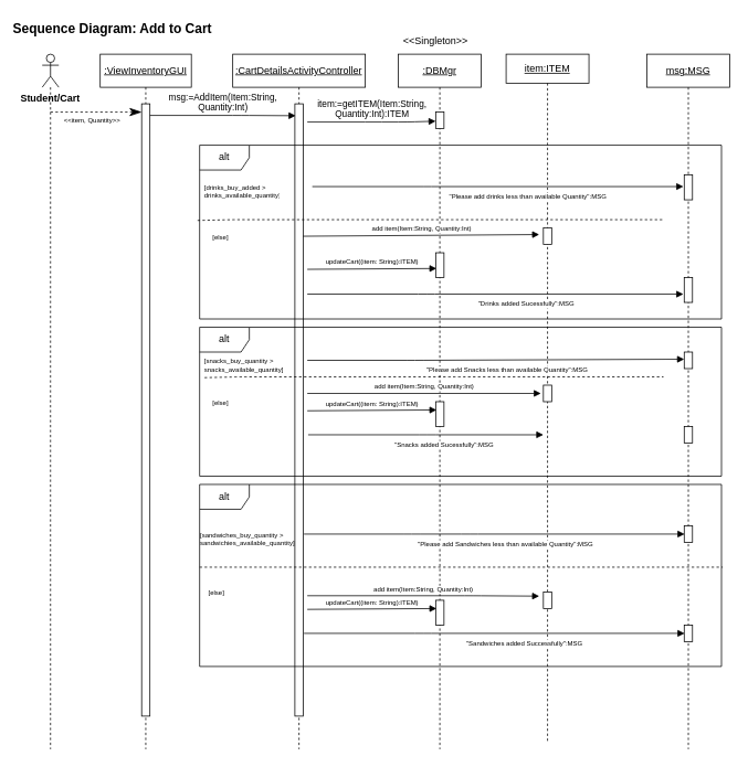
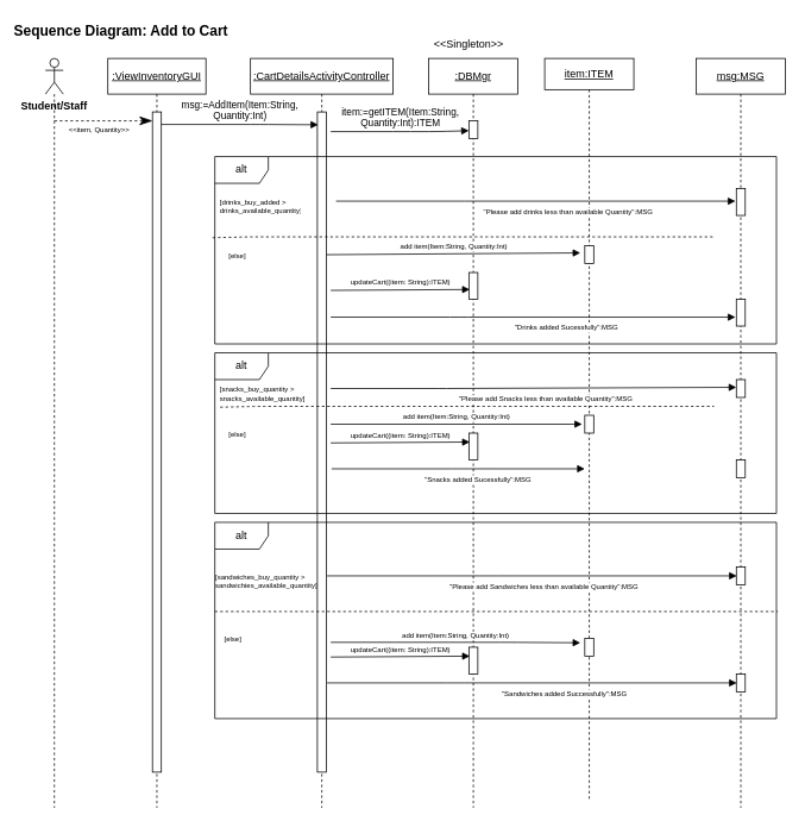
  <mxCell id="0" />
  <mxCell id="1" parent="0" />
  <mxCell id="2" value="&lt;u&gt;:ViewInventoryGUI&lt;/u&gt;" style="shape=umlLifeline;perimeter=lifelinePerimeter;whiteSpace=wrap;html=1;container=1;collapsible=0;recursiveResize=0;outlineConnect=0;size=40;" parent="1" vertex="1"><mxGeometry x="120" y="65" width="110" height="840" as="geometry" /></mxCell>
  <mxCell id="3" value="" style="html=1;points=[];perimeter=orthogonalPerimeter;" parent="2" vertex="1"><mxGeometry x="50" y="60" width="10" height="740" as="geometry" /></mxCell>
  <mxCell id="4" value="msg:=AddItem(Item:String,&lt;br&gt;Quantity:Int)" style="html=1;verticalAlign=bottom;endArrow=block;entryX=0.1;entryY=0.014;entryDx=0;entryDy=0;entryPerimeter=0;" parent="2" edge="1"><mxGeometry width="80" relative="1" as="geometry"><mxPoint x="60" y="74" as="sourcePoint" /><mxPoint x="236" y="74.36" as="targetPoint" /><Array as="points"><mxPoint x="170" y="74" /></Array></mxGeometry></mxCell>
  <mxCell id="5" value="&lt;u&gt;:CartDetailsActivityController&lt;/u&gt;" style="shape=umlLifeline;perimeter=lifelinePerimeter;whiteSpace=wrap;html=1;container=1;collapsible=0;recursiveResize=0;outlineConnect=0;" parent="1" vertex="1"><mxGeometry x="280" y="65" width="160" height="840" as="geometry" /></mxCell>
  <mxCell id="6" value="" style="html=1;points=[];perimeter=orthogonalPerimeter;" parent="5" vertex="1"><mxGeometry x="75" y="60" width="10" height="740" as="geometry" /></mxCell>
  <mxCell id="7" value="item:=getITEM(Item:String,&lt;br&gt;Quantity:Int):ITEM" style="html=1;verticalAlign=bottom;endArrow=block;entryX=0;entryY=0.55;entryDx=0;entryDy=0;entryPerimeter=0;" parent="5" edge="1"><mxGeometry width="80" relative="1" as="geometry"><mxPoint x="90" y="82" as="sourcePoint" /><mxPoint x="245" y="81" as="targetPoint" /><Array as="points"><mxPoint x="170" y="82" /><mxPoint x="210" y="82" /></Array></mxGeometry></mxCell>
  <mxCell id="8" value="updateCart((item: String):ITEM)" style="html=1;verticalAlign=bottom;endArrow=block;fontSize=8;entryX=0.1;entryY=0.633;entryDx=0;entryDy=0;entryPerimeter=0;" parent="5" target="21" edge="1"><mxGeometry width="80" relative="1" as="geometry"><mxPoint x="90" y="260" as="sourcePoint" /><mxPoint x="170" y="260" as="targetPoint" /></mxGeometry></mxCell>
  <mxCell id="9" value="alt" style="shape=umlFrame;whiteSpace=wrap;html=1;" parent="5" vertex="1"><mxGeometry x="-40" y="520" width="630" height="220" as="geometry" /></mxCell>
  <mxCell id="10" value="[sandwiches_buy_quantity &gt;&#10;sandwichies_available_quantity]" style="text;strokeColor=none;fillColor=none;align=left;verticalAlign=top;spacingLeft=4;spacingRight=4;overflow=hidden;rotatable=0;points=[[0,0.5],[1,0.5]];portConstraint=eastwest;fontSize=8;" parent="5" vertex="1"><mxGeometry x="-45" y="570" width="130" height="30" as="geometry" /></mxCell>
  <mxCell id="11" value="&lt;u&gt;msg:MSG&lt;/u&gt;" style="shape=umlLifeline;perimeter=lifelinePerimeter;whiteSpace=wrap;html=1;container=1;collapsible=0;recursiveResize=0;outlineConnect=0;" parent="1" vertex="1"><mxGeometry x="780" y="65" width="100" height="840" as="geometry" /></mxCell>
  <mxCell id="12" value="" style="html=1;points=[];perimeter=orthogonalPerimeter;fontSize=8;" parent="11" vertex="1"><mxGeometry x="45" y="270" width="10" height="30" as="geometry" /></mxCell>
  <mxCell id="13" value="" style="html=1;points=[];perimeter=orthogonalPerimeter;fontSize=8;" parent="11" vertex="1"><mxGeometry x="45" y="360" width="10" height="20" as="geometry" /></mxCell>
  <mxCell id="14" value="" style="html=1;points=[];perimeter=orthogonalPerimeter;fontSize=8;" parent="11" vertex="1"><mxGeometry x="45" y="450" width="10" height="20" as="geometry" /></mxCell>
  <mxCell id="15" value="" style="html=1;points=[];perimeter=orthogonalPerimeter;fontSize=8;" parent="11" vertex="1"><mxGeometry x="45" y="570" width="10" height="20" as="geometry" /></mxCell>
  <mxCell id="16" value="" style="html=1;points=[];perimeter=orthogonalPerimeter;fontSize=8;" parent="11" vertex="1"><mxGeometry x="45" y="690" width="10" height="20" as="geometry" /></mxCell>
  <mxCell id="17" value="" style="html=1;points=[];perimeter=orthogonalPerimeter;fontSize=8;" parent="11" vertex="1"><mxGeometry x="45" y="146" width="10" height="30" as="geometry" /></mxCell>
  <mxCell id="18" value="" style="shape=umlLifeline;participant=umlActor;perimeter=lifelinePerimeter;whiteSpace=wrap;html=1;container=1;collapsible=0;recursiveResize=0;verticalAlign=top;spacingTop=36;labelBackgroundColor=#ffffff;outlineConnect=0;" parent="1" vertex="1"><mxGeometry x="50" y="65" width="20" height="840" as="geometry" /></mxCell>
  <mxCell id="19" value="&lt;u&gt;:DBMgr&lt;/u&gt;" style="shape=umlLifeline;perimeter=lifelinePerimeter;whiteSpace=wrap;html=1;container=1;collapsible=0;recursiveResize=0;outlineConnect=0;" parent="1" vertex="1"><mxGeometry x="480" y="65" width="100" height="840" as="geometry" /></mxCell>
  <mxCell id="20" value="" style="html=1;points=[];perimeter=orthogonalPerimeter;" parent="19" vertex="1"><mxGeometry x="45" y="70" width="10" height="20" as="geometry" /></mxCell>
  <mxCell id="21" value="" style="html=1;points=[];perimeter=orthogonalPerimeter;fontSize=8;" parent="19" vertex="1"><mxGeometry x="45" y="240" width="10" height="30" as="geometry" /></mxCell>
  <mxCell id="22" value="" style="html=1;points=[];perimeter=orthogonalPerimeter;fontSize=8;" parent="19" vertex="1"><mxGeometry x="45" y="420" width="10" height="30" as="geometry" /></mxCell>
  <mxCell id="23" value="" style="html=1;points=[];perimeter=orthogonalPerimeter;fontSize=8;" parent="19" vertex="1"><mxGeometry x="45" y="660" width="10" height="30" as="geometry" /></mxCell>
  <mxCell id="24" value="&lt;u&gt;item:ITEM&lt;/u&gt;" style="shape=umlLifeline;perimeter=lifelinePerimeter;whiteSpace=wrap;html=1;container=1;collapsible=0;recursiveResize=0;outlineConnect=0;size=35;" parent="1" vertex="1"><mxGeometry x="610" y="65" width="100" height="830" as="geometry" /></mxCell>
  <mxCell id="25" value="" style="html=1;points=[];perimeter=orthogonalPerimeter;fontSize=8;" parent="24" vertex="1"><mxGeometry x="45" y="210" width="10" height="20" as="geometry" /></mxCell>
  <mxCell id="26" value="" style="html=1;points=[];perimeter=orthogonalPerimeter;fontSize=8;" parent="24" vertex="1"><mxGeometry x="45" y="400" width="10" height="20" as="geometry" /></mxCell>
  <mxCell id="27" value="" style="html=1;points=[];perimeter=orthogonalPerimeter;fontSize=8;" parent="24" vertex="1"><mxGeometry x="45" y="650" width="10" height="20" as="geometry" /></mxCell>
  <mxCell id="28" value="alt" style="shape=umlFrame;whiteSpace=wrap;html=1;" parent="1" vertex="1"><mxGeometry x="240" y="175" width="630" height="210" as="geometry" /></mxCell>
  <mxCell id="29" value="[drinks_buy_added &gt;&#10;drinks_available_quantity]" style="text;strokeColor=none;fillColor=none;align=left;verticalAlign=top;spacingLeft=4;spacingRight=4;overflow=hidden;rotatable=0;points=[[0,0.5],[1,0.5]];portConstraint=eastwest;fontSize=8;" parent="1" vertex="1"><mxGeometry x="240" y="215" width="100" height="26" as="geometry" /></mxCell>
  <mxCell id="30" value="&amp;nbsp;&quot;Please add drinks less than available Quantity&quot;:MSG" style="html=1;verticalAlign=bottom;endArrow=block;fontSize=8;entryX=-0.1;entryY=0.467;entryDx=0;entryDy=0;entryPerimeter=0;" parent="1" target="17" edge="1"><mxGeometry x="0.157" y="-20" width="80" relative="1" as="geometry"><mxPoint x="376" y="225" as="sourcePoint" /><mxPoint x="456" y="225" as="targetPoint" /><Array as="points"><mxPoint x="520" y="225" /></Array><mxPoint as="offset" /></mxGeometry></mxCell>
  <mxCell id="31" value="" style="endArrow=none;dashed=1;html=1;fontSize=8;exitX=-0.004;exitY=0.433;exitDx=0;exitDy=0;exitPerimeter=0;" parent="1" source="28" edge="1"><mxGeometry width="50" height="50" relative="1" as="geometry"><mxPoint x="250" y="265" as="sourcePoint" /><mxPoint x="799" y="265" as="targetPoint" /><Array as="points"><mxPoint x="280" y="265" /><mxPoint x="540" y="265" /></Array></mxGeometry></mxCell>
  <mxCell id="32" value="[else]" style="text;strokeColor=none;fillColor=none;align=left;verticalAlign=top;spacingLeft=4;spacingRight=4;overflow=hidden;rotatable=0;points=[[0,0.5],[1,0.5]];portConstraint=eastwest;fontSize=8;" parent="1" vertex="1"><mxGeometry x="250" y="275" width="100" height="30" as="geometry" /></mxCell>
  <mxCell id="33" value="&amp;nbsp;&quot;Drinks added Sucessfully&quot;:MSG" style="html=1;verticalAlign=bottom;endArrow=block;fontSize=8;entryX=-0.1;entryY=0.667;entryDx=0;entryDy=0;entryPerimeter=0;" parent="1" target="12" edge="1"><mxGeometry x="0.157" y="-20" width="80" relative="1" as="geometry"><mxPoint x="370" y="355" as="sourcePoint" /><mxPoint x="648" y="355.01" as="targetPoint" /><Array as="points"><mxPoint x="514" y="355" /></Array><mxPoint as="offset" /></mxGeometry></mxCell>
  <mxCell id="34" value="[snacks_buy_quantity &gt;&#10;snacks_available_quantity]" style="text;strokeColor=none;fillColor=none;align=left;verticalAlign=top;spacingLeft=4;spacingRight=4;overflow=hidden;rotatable=0;points=[[0,0.5],[1,0.5]];portConstraint=eastwest;fontSize=8;" parent="1" vertex="1"><mxGeometry x="240" y="425" width="110" height="30" as="geometry" /></mxCell>
  <mxCell id="35" value="&amp;nbsp;&quot;Please add Snacks less than available Quantity&quot;:MSG" style="html=1;verticalAlign=bottom;endArrow=block;fontSize=8;entryX=0;entryY=0.433;entryDx=0;entryDy=0;entryPerimeter=0;" parent="1" target="13" edge="1"><mxGeometry x="0.053" y="-20" width="80" relative="1" as="geometry"><mxPoint x="370" y="435" as="sourcePoint" /><mxPoint x="650" y="418" as="targetPoint" /><Array as="points"><mxPoint x="500" y="435" /></Array><mxPoint as="offset" /></mxGeometry></mxCell>
  <mxCell id="36" value="[else]" style="text;strokeColor=none;fillColor=none;align=left;verticalAlign=top;spacingLeft=4;spacingRight=4;overflow=hidden;rotatable=0;points=[[0,0.5],[1,0.5]];portConstraint=eastwest;fontSize=8;" parent="1" vertex="1"><mxGeometry x="250" y="475" width="100" height="30" as="geometry" /></mxCell>
  <mxCell id="37" value="add item(Item:String, Quantity:Int)" style="html=1;verticalAlign=bottom;endArrow=block;fontSize=8;" parent="1" edge="1"><mxGeometry width="80" relative="1" as="geometry"><mxPoint x="370" y="475" as="sourcePoint" /><mxPoint x="652" y="475" as="targetPoint" /></mxGeometry></mxCell>
  <mxCell id="38" value="updateCart((item: String):ITEM)" style="html=1;verticalAlign=bottom;endArrow=block;fontSize=8;entryX=0.1;entryY=0.633;entryDx=0;entryDy=0;entryPerimeter=0;" parent="1" edge="1"><mxGeometry width="80" relative="1" as="geometry"><mxPoint x="370" y="496.01" as="sourcePoint" /><mxPoint x="526" y="495" as="targetPoint" /></mxGeometry></mxCell>
  <mxCell id="39" value="&quot;Snacks added Sucessfully&quot;:MSG" style="html=1;verticalAlign=bottom;endArrow=block;fontSize=8;entryX=-0.1;entryY=0.667;entryDx=0;entryDy=0;entryPerimeter=0;" parent="1" edge="1"><mxGeometry x="0.157" y="-20" width="80" relative="1" as="geometry"><mxPoint x="371" y="525" as="sourcePoint" /><mxPoint x="655" y="525.01" as="targetPoint" /><Array as="points"><mxPoint x="515" y="525" /></Array><mxPoint as="offset" /></mxGeometry></mxCell>
  <mxCell id="40" value="alt" style="shape=umlFrame;whiteSpace=wrap;html=1;" parent="1" vertex="1"><mxGeometry x="240" y="395" width="630" height="180" as="geometry" /></mxCell>
  <mxCell id="41" value="" style="endArrow=none;dashed=1;html=1;fontSize=8;exitX=-0.004;exitY=0.433;exitDx=0;exitDy=0;exitPerimeter=0;" parent="1" edge="1"><mxGeometry width="50" height="50" relative="1" as="geometry"><mxPoint x="246" y="455.93" as="sourcePoint" /><mxPoint x="800" y="455" as="targetPoint" /><Array as="points"><mxPoint x="288.24" y="455" /><mxPoint x="548.24" y="455" /></Array></mxGeometry></mxCell>
  <mxCell id="42" value="&amp;nbsp;&quot;Please add Sandwiches less than available Quantity&quot;:MSG" style="html=1;verticalAlign=bottom;endArrow=block;fontSize=8;" parent="1" edge="1"><mxGeometry x="0.053" y="-20" width="80" relative="1" as="geometry"><mxPoint x="366" y="645" as="sourcePoint" /><mxPoint x="825.5" y="645" as="targetPoint" /><Array as="points"><mxPoint x="496" y="645" /><mxPoint x="566" y="645" /></Array><mxPoint as="offset" /></mxGeometry></mxCell>
  <mxCell id="43" value="add item(Item:String, Quantity:Int)" style="html=1;verticalAlign=bottom;endArrow=block;fontSize=8;" parent="1" edge="1"><mxGeometry width="80" relative="1" as="geometry"><mxPoint x="370" y="719.5" as="sourcePoint" /><mxPoint x="650" y="720" as="targetPoint" /><Array as="points"><mxPoint x="570" y="719.5" /></Array></mxGeometry></mxCell>
  <mxCell id="44" value="[else]" style="text;strokeColor=none;fillColor=none;align=left;verticalAlign=top;spacingLeft=4;spacingRight=4;overflow=hidden;rotatable=0;points=[[0,0.5],[1,0.5]];portConstraint=eastwest;fontSize=8;" parent="1" vertex="1"><mxGeometry x="245" y="705" width="100" height="30" as="geometry" /></mxCell>
  <mxCell id="45" value="updateCart((item: String):ITEM)" style="html=1;verticalAlign=bottom;endArrow=block;fontSize=8;entryX=0.1;entryY=0.633;entryDx=0;entryDy=0;entryPerimeter=0;" parent="1" edge="1"><mxGeometry width="80" relative="1" as="geometry"><mxPoint x="370" y="736.01" as="sourcePoint" /><mxPoint x="526" y="735" as="targetPoint" /></mxGeometry></mxCell>
  <mxCell id="46" value="&quot;Sandwiches added Successfully&quot;:MSG" style="html=1;verticalAlign=bottom;endArrow=block;fontSize=8;" parent="1" edge="1"><mxGeometry x="0.157" y="-20" width="80" relative="1" as="geometry"><mxPoint x="366" y="765" as="sourcePoint" /><mxPoint x="825.5" y="765" as="targetPoint" /><Array as="points"><mxPoint x="510" y="765" /></Array><mxPoint as="offset" /></mxGeometry></mxCell>
  <mxCell id="47" value="&amp;lt;&amp;lt;item, Quantity&amp;gt;&amp;gt;" style="endArrow=classicThin;endSize=12;dashed=1;html=1;fontSize=8;endFill=1;" parent="1" edge="1"><mxGeometry x="-0.091" y="-10" width="160" relative="1" as="geometry"><mxPoint x="60" y="135" as="sourcePoint" /><mxPoint x="170" y="135" as="targetPoint" /><mxPoint as="offset" /></mxGeometry></mxCell>
- <mxCell id="48" value="Student/Cart" style="text;align=center;fontStyle=1;verticalAlign=middle;spacingLeft=3;spacingRight=3;strokeColor=none;rotatable=0;points=[[0,0.5],[1,0.5]];portConstraint=eastwest;" vertex="1" parent="1"><mxGeometry x="20" y="105" width="80" height="26" as="geometry" /></mxCell>
+ <mxCell id="48" value="Student/Staff" style="text;align=center;fontStyle=1;verticalAlign=middle;spacingLeft=3;spacingRight=3;strokeColor=none;rotatable=0;points=[[0,0.5],[1,0.5]];portConstraint=eastwest;" vertex="1" parent="1"><mxGeometry x="20" y="105" width="80" height="26" as="geometry" /></mxCell>
  <mxCell id="49" value="add item(Item:String, Quantity:Int)" style="html=1;verticalAlign=bottom;endArrow=block;fontSize=8;" parent="1" edge="1"><mxGeometry width="80" relative="1" as="geometry"><mxPoint x="365" y="285" as="sourcePoint" /><mxPoint x="650" y="283" as="targetPoint" /></mxGeometry></mxCell>
  <mxCell id="50" value="&lt;&lt;Singleton&gt;&gt;" style="text;strokeColor=none;fillColor=none;align=left;verticalAlign=top;spacingLeft=4;spacingRight=4;overflow=hidden;rotatable=0;points=[[0,0.5],[1,0.5]];portConstraint=eastwest;" vertex="1" parent="1"><mxGeometry x="480" y="35" width="100" height="26" as="geometry" /></mxCell>
  <mxCell id="51" value="" style="endArrow=none;dashed=1;html=1;fontSize=8;" parent="1" edge="1"><mxGeometry width="50" height="50" relative="1" as="geometry"><mxPoint x="240" y="685" as="sourcePoint" /><mxPoint x="871.5" y="685" as="targetPoint" /><Array as="points"><mxPoint x="324.24" y="685" /><mxPoint x="372" y="685" /><mxPoint x="584.24" y="685" /></Array></mxGeometry></mxCell>
  <mxCell id="52" value="Sequence Diagram: Add to Cart" style="text;align=center;fontStyle=1;verticalAlign=middle;spacingLeft=3;spacingRight=3;strokeColor=none;rotatable=0;points=[[0,0.5],[1,0.5]];portConstraint=eastwest;fontSize=16;" vertex="1" parent="1"><mxGeometry x="95" y="20" width="80" height="26" as="geometry" /></mxCell>
